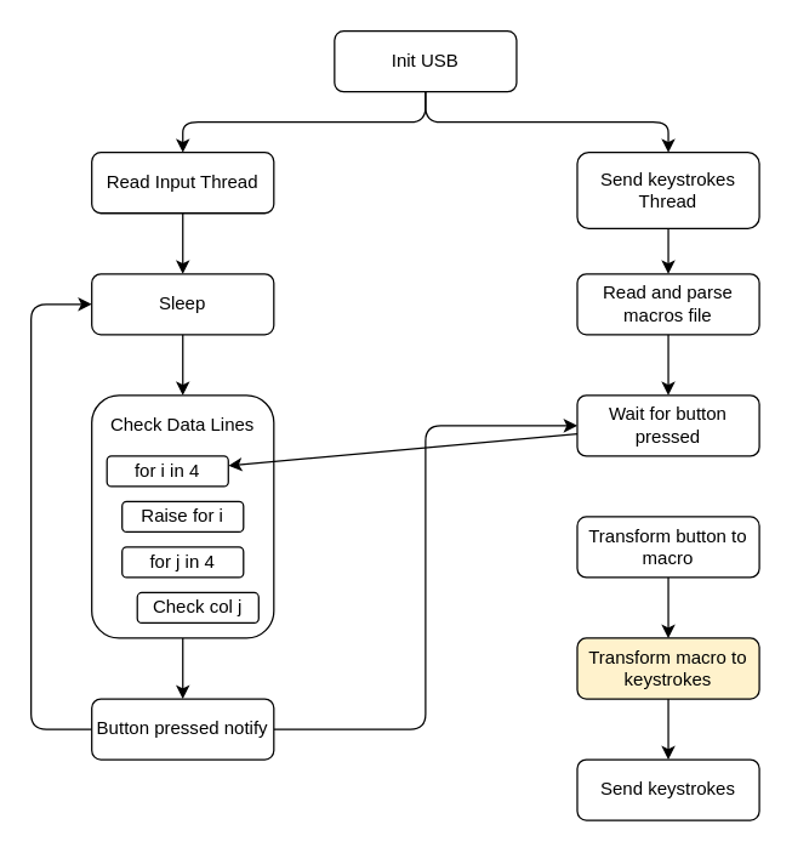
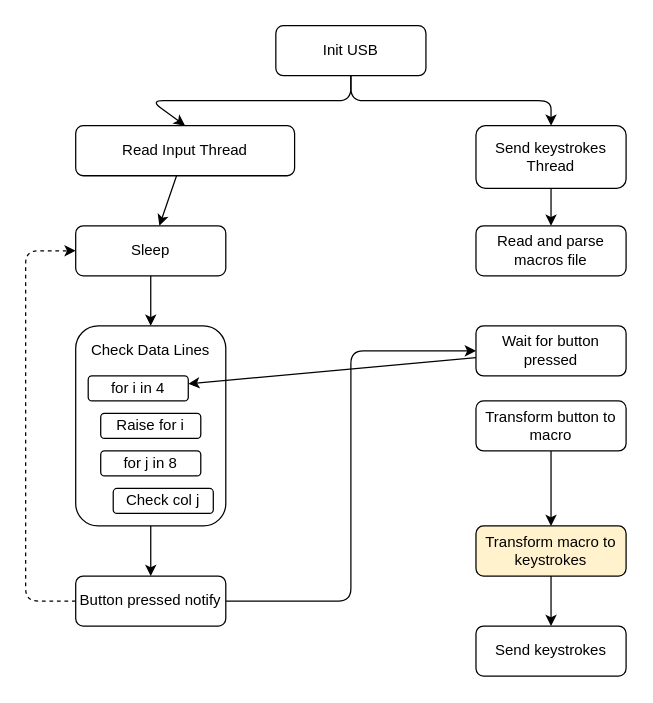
  <mxCell id="0" />
  <mxCell id="1" parent="0" />
  <mxCell id="2" style="edgeStyle=none;html=1;exitX=0.5;exitY=1;exitDx=0;exitDy=0;entryX=0.5;entryY=0;entryDx=0;entryDy=0;" edge="1" parent="1" source="4" target="8"><mxGeometry relative="1" as="geometry"><Array as="points"><mxPoint x="280" y="80" /><mxPoint x="120" y="80" /></Array></mxGeometry></mxCell>
  <mxCell id="3" style="edgeStyle=none;html=1;exitX=0.5;exitY=1;exitDx=0;exitDy=0;entryX=0.5;entryY=0;entryDx=0;entryDy=0;" edge="1" parent="1" source="4" target="6"><mxGeometry relative="1" as="geometry"><Array as="points"><mxPoint x="280" y="80" /><mxPoint x="440" y="80" /></Array></mxGeometry></mxCell>
  <mxCell id="4" value="Init USB&lt;br&gt;" style="rounded=1;whiteSpace=wrap;html=1;" vertex="1" parent="1"><mxGeometry x="220" y="20" width="120" height="40" as="geometry" /></mxCell>
  <mxCell id="5" value="" style="edgeStyle=none;html=1;" edge="1" parent="1" source="6" target="25"><mxGeometry relative="1" as="geometry" /></mxCell>
  <mxCell id="6" value="Send keystrokes Thread" style="rounded=1;whiteSpace=wrap;html=1;" vertex="1" parent="1"><mxGeometry x="380" y="100" width="120" height="50" as="geometry" /></mxCell>
  <mxCell id="7" value="" style="edgeStyle=none;html=1;" edge="1" parent="1" source="8" target="10"><mxGeometry relative="1" as="geometry" /></mxCell>
- <mxCell id="8" value="Read Input Thread&lt;br&gt;" style="rounded=1;whiteSpace=wrap;html=1;" vertex="1" parent="1"><mxGeometry x="60" y="100" width="120" height="40" as="geometry" /></mxCell>
+ <mxCell id="8" value="Read Input Thread&lt;br&gt;" style="rounded=1;whiteSpace=wrap;html=1;" vertex="1" parent="1"><mxGeometry x="60" y="100" width="175" height="40" as="geometry" /></mxCell>
  <mxCell id="9" style="edgeStyle=none;html=1;exitX=0.5;exitY=1;exitDx=0;exitDy=0;entryX=0.5;entryY=0;entryDx=0;entryDy=0;" edge="1" parent="1" source="10" target="12"><mxGeometry relative="1" as="geometry" /></mxCell>
  <mxCell id="10" value="Sleep" style="rounded=1;whiteSpace=wrap;html=1;" vertex="1" parent="1"><mxGeometry x="60" y="180" width="120" height="40" as="geometry" /></mxCell>
  <mxCell id="11" value="" style="group" vertex="1" connectable="0" parent="1"><mxGeometry x="60" y="260" width="120" height="160" as="geometry" /></mxCell>
  <mxCell id="12" value="" style="rounded=1;whiteSpace=wrap;html=1;" vertex="1" parent="11"><mxGeometry width="120" height="160" as="geometry" /></mxCell>
  <mxCell id="13" value="Check Data Lines" style="text;html=1;strokeColor=none;fillColor=none;align=center;verticalAlign=middle;whiteSpace=wrap;rounded=0;" vertex="1" parent="11"><mxGeometry x="10" y="10" width="100" height="20" as="geometry" /></mxCell>
  <mxCell id="14" value="for i in 4" style="rounded=1;whiteSpace=wrap;html=1;" vertex="1" parent="11"><mxGeometry x="10" y="40" width="80" height="20" as="geometry" /></mxCell>
  <mxCell id="15" value="Raise for i" style="rounded=1;whiteSpace=wrap;html=1;" vertex="1" parent="11"><mxGeometry x="20" y="70" width="80" height="20" as="geometry" /></mxCell>
- <mxCell id="16" value="for j in 4" style="rounded=1;whiteSpace=wrap;html=1;" vertex="1" parent="11"><mxGeometry x="20" y="100" width="80" height="20" as="geometry" /></mxCell>
+ <mxCell id="16" value="for j in 8" style="rounded=1;whiteSpace=wrap;html=1;" vertex="1" parent="11"><mxGeometry x="20" y="100" width="80" height="20" as="geometry" /></mxCell>
  <mxCell id="17" value="Check col j" style="rounded=1;whiteSpace=wrap;html=1;" vertex="1" parent="11"><mxGeometry x="30" y="130" width="80" height="20" as="geometry" /></mxCell>
- <mxCell id="18" style="edgeStyle=none;html=1;exitX=0;exitY=0.5;exitDx=0;exitDy=0;entryX=0;entryY=0.5;entryDx=0;entryDy=0;" edge="1" parent="1" source="20" target="10"><mxGeometry relative="1" as="geometry"><Array as="points"><mxPoint x="20" y="480" /><mxPoint x="20" y="200" /></Array></mxGeometry></mxCell>
+ <mxCell id="18" style="edgeStyle=none;html=1;exitX=0;exitY=0.5;exitDx=0;exitDy=0;entryX=0;entryY=0.5;entryDx=0;entryDy=0;dashed=1;" edge="1" parent="1" source="20" target="10"><mxGeometry relative="1" as="geometry"><Array as="points"><mxPoint x="20" y="480" /><mxPoint x="20" y="200" /></Array></mxGeometry></mxCell>
  <mxCell id="19" style="edgeStyle=none;html=1;exitX=1;exitY=0.5;exitDx=0;exitDy=0;entryX=0;entryY=0.5;entryDx=0;entryDy=0;" edge="1" parent="1" source="20" target="23"><mxGeometry relative="1" as="geometry"><Array as="points"><mxPoint x="280" y="480" /><mxPoint x="280" y="280" /></Array></mxGeometry></mxCell>
  <mxCell id="20" value="Button pressed notify" style="rounded=1;whiteSpace=wrap;html=1;" vertex="1" parent="1"><mxGeometry x="60" y="460" width="120" height="40" as="geometry" /></mxCell>
  <mxCell id="21" value="" style="edgeStyle=none;html=1;" edge="1" parent="1" source="12" target="20"><mxGeometry relative="1" as="geometry" /></mxCell>
  <mxCell id="22" value="" style="edgeStyle=none;html=1;" edge="1" parent="1" source="23" target="14"><mxGeometry relative="1" as="geometry" /></mxCell>
  <mxCell id="23" value="Wait for button pressed" style="rounded=1;whiteSpace=wrap;html=1;" vertex="1" parent="1"><mxGeometry x="380" y="260" width="120" height="40" as="geometry" /></mxCell>
- <mxCell id="24" value="" style="edgeStyle=none;html=1;" edge="1" parent="1" source="25" target="23"><mxGeometry relative="1" as="geometry" /></mxCell>
  <mxCell id="25" value="Read and parse macros file" style="rounded=1;whiteSpace=wrap;html=1;" vertex="1" parent="1"><mxGeometry x="380" y="180" width="120" height="40" as="geometry" /></mxCell>
  <mxCell id="26" value="" style="edgeStyle=none;html=1;" edge="1" parent="1" source="27" target="29"><mxGeometry relative="1" as="geometry" /></mxCell>
- <mxCell id="27" value="Transform button to macro" style="rounded=1;whiteSpace=wrap;html=1;" vertex="1" parent="1"><mxGeometry x="380" y="340" width="120" height="40" as="geometry" /></mxCell>
+ <mxCell id="27" value="Transform button to macro" style="rounded=1;whiteSpace=wrap;html=1;" vertex="1" parent="1"><mxGeometry x="380" y="320" width="120" height="40" as="geometry" /></mxCell>
  <mxCell id="28" value="" style="edgeStyle=none;html=1;" edge="1" parent="1" source="29" target="30"><mxGeometry relative="1" as="geometry" /></mxCell>
  <mxCell id="29" value="Transform macro to keystrokes" style="rounded=1;whiteSpace=wrap;html=1;fillColor=#fff2cc;" vertex="1" parent="1"><mxGeometry x="380" y="420" width="120" height="40" as="geometry" /></mxCell>
  <mxCell id="30" value="Send keystrokes" style="rounded=1;whiteSpace=wrap;html=1;" vertex="1" parent="1"><mxGeometry x="380" y="500" width="120" height="40" as="geometry" /></mxCell>
